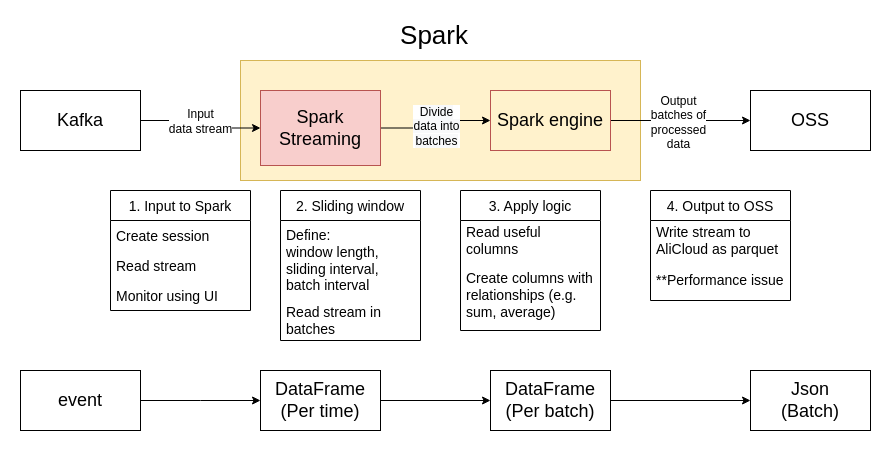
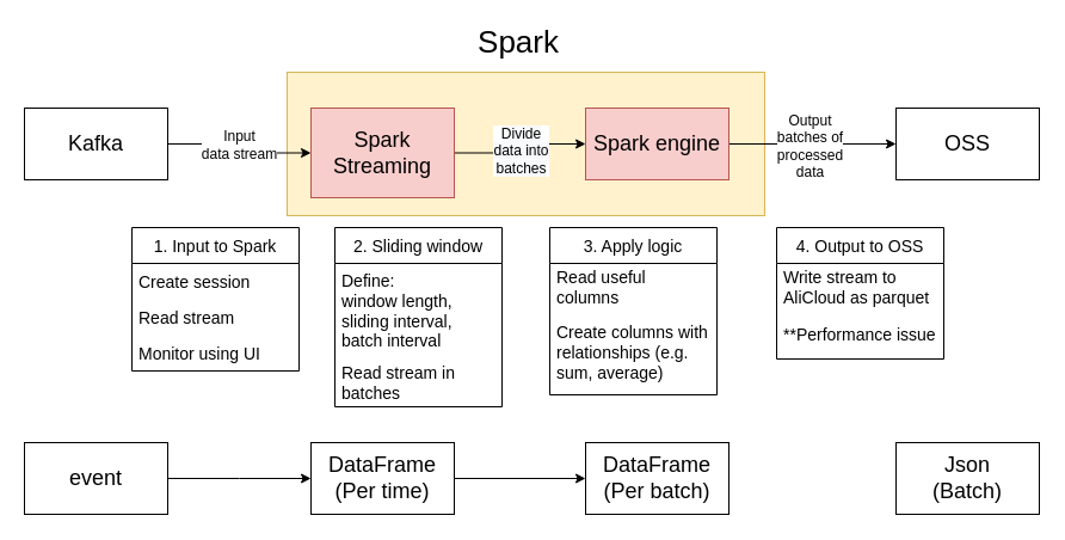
  <mxCell id="0" />
  <mxCell id="1" parent="0" />
  <mxCell id="2" value="" style="rounded=0;whiteSpace=wrap;html=1;fontSize=12;fillColor=#fff2cc;strokeColor=#d6b656;" vertex="1" parent="1"><mxGeometry x="240" width="400" height="120" as="geometry" y="60" /></mxCell>
  <mxCell id="3" style="edgeStyle=orthogonalEdgeStyle;rounded=0;orthogonalLoop=1;jettySize=auto;html=1;entryX=0;entryY=0.5;entryDx=0;entryDy=0;fontSize=18;exitX=1;exitY=0.5;exitDx=0;exitDy=0;" edge="1" parent="1" source="12" target="8"><mxGeometry relative="1" as="geometry"><mxPoint x="680" y="120" as="sourcePoint" /></mxGeometry></mxCell>
  <mxCell id="4" value="Output&lt;br&gt;batches of&lt;br&gt;processed&lt;br&gt;data" style="edgeLabel;html=1;align=center;verticalAlign=middle;resizable=0;points=[];fontSize=12;" vertex="1" connectable="0" parent="3"><mxGeometry x="-0.043" y="-1" relative="1" as="geometry"><mxPoint as="offset" /></mxGeometry></mxCell>
  <mxCell id="5" style="edgeStyle=orthogonalEdgeStyle;rounded=0;orthogonalLoop=1;jettySize=auto;html=1;fontSize=18;entryX=0;entryY=0.5;entryDx=0;entryDy=0;" edge="1" parent="1" source="7" target="11"><mxGeometry relative="1" as="geometry"><mxPoint x="220" y="120" as="targetPoint" /></mxGeometry></mxCell>
  <mxCell id="6" value="Input&lt;br&gt;data stream" style="edgeLabel;html=1;align=center;verticalAlign=middle;resizable=0;points=[];fontSize=12;" vertex="1" connectable="0" parent="5"><mxGeometry x="-0.071" relative="1" as="geometry"><mxPoint as="offset" /></mxGeometry></mxCell>
  <mxCell id="7" value="&lt;font style=&quot;font-size: 18px&quot;&gt;Kafka&lt;/font&gt;" style="rounded=0;whiteSpace=wrap;html=1;" vertex="1" parent="1"><mxGeometry x="20" y="90" width="120" height="60" as="geometry" /></mxCell>
  <mxCell id="8" value="OSS" style="rounded=0;whiteSpace=wrap;html=1;fontSize=18;" vertex="1" parent="1"><mxGeometry x="750" y="90" width="120" height="60" as="geometry" /></mxCell>
  <mxCell id="9" style="edgeStyle=orthogonalEdgeStyle;rounded=0;orthogonalLoop=1;jettySize=auto;html=1;exitX=1;exitY=0.5;exitDx=0;exitDy=0;entryX=0;entryY=0.5;entryDx=0;entryDy=0;fontSize=18;" edge="1" parent="1" source="11" target="12"><mxGeometry relative="1" as="geometry" /></mxCell>
  <mxCell id="10" value="&lt;span style=&quot;background-color: rgb(248 , 249 , 250)&quot;&gt;Divide&lt;/span&gt;&lt;br style=&quot;background-color: rgb(248 , 249 , 250)&quot;&gt;&lt;span style=&quot;background-color: rgb(248 , 249 , 250)&quot;&gt;data into&lt;/span&gt;&lt;br style=&quot;background-color: rgb(248 , 249 , 250)&quot;&gt;&lt;span style=&quot;background-color: rgb(248 , 249 , 250)&quot;&gt;batches&lt;/span&gt;" style="edgeLabel;html=1;align=center;verticalAlign=middle;resizable=0;points=[];fontSize=12;" vertex="1" connectable="0" parent="9"><mxGeometry x="-0.029" relative="1" as="geometry"><mxPoint as="offset" /></mxGeometry></mxCell>
  <mxCell id="11" value="Spark Streaming" style="rounded=0;whiteSpace=wrap;html=1;fontSize=18;fillColor=#f8cecc;strokeColor=#b85450;" vertex="1" parent="1"><mxGeometry x="260" y="90" width="120" height="75" as="geometry" /></mxCell>
- <mxCell id="12" value="Spark engine" style="rounded=0;whiteSpace=wrap;html=1;fontSize=18;fillColor=#fff2cc;strokeColor=#b85450;" vertex="1" parent="1"><mxGeometry x="490" y="90" width="120" height="60" as="geometry" /></mxCell>
+ <mxCell id="12" value="Spark engine" style="rounded=0;whiteSpace=wrap;html=1;fontSize=18;fillColor=#f8cecc;strokeColor=#b85450;" vertex="1" parent="1"><mxGeometry x="490" y="90" width="120" height="60" as="geometry" /></mxCell>
  <mxCell id="13" value="Spark" style="text;html=1;strokeColor=none;fillColor=none;align=center;verticalAlign=middle;whiteSpace=wrap;rounded=0;fontSize=26;" vertex="1" parent="1"><mxGeometry x="404" y="20" width="60" height="30" as="geometry" /></mxCell>
  <mxCell id="14" style="edgeStyle=orthogonalEdgeStyle;rounded=0;orthogonalLoop=1;jettySize=auto;html=1;exitX=1;exitY=0.5;exitDx=0;exitDy=0;entryX=0;entryY=0.5;entryDx=0;entryDy=0;fontSize=18;" edge="1" parent="1" source="15"><mxGeometry relative="1" as="geometry"><mxPoint x="260" y="400" as="targetPoint" /></mxGeometry></mxCell>
  <mxCell id="15" value="event" style="rounded=0;whiteSpace=wrap;html=1;fontSize=18;" vertex="1" parent="1"><mxGeometry x="20" y="370" width="120" height="60" as="geometry" /></mxCell>
- <mxCell id="16" style="edgeStyle=orthogonalEdgeStyle;rounded=0;orthogonalLoop=1;jettySize=auto;html=1;exitX=1;exitY=0.5;exitDx=0;exitDy=0;entryX=0;entryY=0.5;entryDx=0;entryDy=0;fontSize=18;" edge="1" parent="1" source="17" target="20"><mxGeometry relative="1" as="geometry" /></mxCell>
  <mxCell id="17" value="DataFrame&lt;br&gt;(Per batch)" style="rounded=0;whiteSpace=wrap;html=1;fontSize=18;" vertex="1" parent="1"><mxGeometry x="490" y="370" width="120" height="60" as="geometry" /></mxCell>
  <mxCell id="18" style="edgeStyle=orthogonalEdgeStyle;rounded=0;orthogonalLoop=1;jettySize=auto;html=1;exitX=1;exitY=0.5;exitDx=0;exitDy=0;entryX=0;entryY=0.5;entryDx=0;entryDy=0;fontSize=18;" edge="1" parent="1" source="19" target="17"><mxGeometry relative="1" as="geometry" /></mxCell>
  <mxCell id="19" value="DataFrame&lt;br&gt;(Per time)" style="rounded=0;whiteSpace=wrap;html=1;fontSize=18;" vertex="1" parent="1"><mxGeometry x="260" y="370" width="120" height="60" as="geometry" /></mxCell>
  <mxCell id="20" value="Json&lt;br&gt;(Batch)" style="rounded=0;whiteSpace=wrap;html=1;fontSize=18;" vertex="1" parent="1"><mxGeometry x="750" y="370" width="120" height="60" as="geometry" /></mxCell>
  <mxCell id="21" value="1. Input to Spark" style="swimlane;fontStyle=0;childLayout=stackLayout;horizontal=1;startSize=30;horizontalStack=0;resizeParent=1;resizeParentMax=0;resizeLast=0;collapsible=1;marginBottom=0;fontSize=14;" vertex="1" parent="1"><mxGeometry x="110" y="190" width="140" height="120" as="geometry" /></mxCell>
  <mxCell id="22" value="Create session" style="text;strokeColor=none;fillColor=none;align=left;verticalAlign=middle;spacingLeft=4;spacingRight=4;overflow=hidden;points=[[0,0.5],[1,0.5]];portConstraint=eastwest;rotatable=0;fontSize=14;" vertex="1" parent="21"><mxGeometry y="30" width="140" height="30" as="geometry" /></mxCell>
  <mxCell id="23" value="Read stream" style="text;strokeColor=none;fillColor=none;align=left;verticalAlign=middle;spacingLeft=4;spacingRight=4;overflow=hidden;points=[[0,0.5],[1,0.5]];portConstraint=eastwest;rotatable=0;fontSize=14;" vertex="1" parent="21"><mxGeometry y="60" width="140" height="30" as="geometry" /></mxCell>
  <mxCell id="24" value="Monitor using UI" style="text;strokeColor=none;fillColor=none;align=left;verticalAlign=middle;spacingLeft=4;spacingRight=4;overflow=hidden;points=[[0,0.5],[1,0.5]];portConstraint=eastwest;rotatable=0;fontSize=14;" vertex="1" parent="21"><mxGeometry y="90" width="140" height="30" as="geometry" /></mxCell>
  <mxCell id="25" value="2. Sliding window" style="swimlane;fontStyle=0;childLayout=stackLayout;horizontal=1;startSize=30;horizontalStack=0;resizeParent=1;resizeParentMax=0;resizeLast=0;collapsible=1;marginBottom=0;fontSize=14;" vertex="1" parent="1"><mxGeometry x="280" y="190" width="140" height="150" as="geometry" /></mxCell>
  <mxCell id="26" value="Define:&#10;window length, sliding interval, batch interval" style="text;strokeColor=none;fillColor=none;align=left;verticalAlign=middle;spacingLeft=4;spacingRight=4;overflow=hidden;points=[[0,0.5],[1,0.5]];portConstraint=eastwest;rotatable=0;fontSize=14;whiteSpace=wrap;" vertex="1" parent="25"><mxGeometry y="30" width="140" height="80" as="geometry" /></mxCell>
  <mxCell id="27" value="Read stream in batches" style="text;strokeColor=none;fillColor=none;align=left;verticalAlign=middle;spacingLeft=4;spacingRight=4;overflow=hidden;points=[[0,0.5],[1,0.5]];portConstraint=eastwest;rotatable=0;fontSize=14;whiteSpace=wrap;" vertex="1" parent="25"><mxGeometry y="110" width="140" height="40" as="geometry" /></mxCell>
  <mxCell id="28" value="3. Apply logic" style="swimlane;fontStyle=0;childLayout=stackLayout;horizontal=1;startSize=30;horizontalStack=0;resizeParent=1;resizeParentMax=0;resizeLast=0;collapsible=1;marginBottom=0;fontSize=14;" vertex="1" parent="1"><mxGeometry x="460" y="190" width="140" height="140" as="geometry" /></mxCell>
  <mxCell id="29" value="Read useful columns" style="text;strokeColor=none;fillColor=none;align=left;verticalAlign=middle;spacingLeft=4;spacingRight=4;overflow=hidden;points=[[0,0.5],[1,0.5]];portConstraint=eastwest;rotatable=0;fontSize=14;whiteSpace=wrap;" vertex="1" parent="28"><mxGeometry y="30" width="140" height="40" as="geometry" /></mxCell>
  <mxCell id="30" value="Create columns with relationships (e.g. sum, average)" style="text;strokeColor=none;fillColor=none;align=left;verticalAlign=middle;spacingLeft=4;spacingRight=4;overflow=hidden;points=[[0,0.5],[1,0.5]];portConstraint=eastwest;rotatable=0;fontSize=14;whiteSpace=wrap;" vertex="1" parent="28"><mxGeometry y="70" width="140" height="70" as="geometry" /></mxCell>
  <mxCell id="31" value="4. Output to OSS" style="swimlane;fontStyle=0;childLayout=stackLayout;horizontal=1;startSize=30;horizontalStack=0;resizeParent=1;resizeParentMax=0;resizeLast=0;collapsible=1;marginBottom=0;fontSize=14;" vertex="1" parent="1"><mxGeometry x="650" y="190" width="140" height="110" as="geometry" /></mxCell>
  <mxCell id="32" value="Write stream to AliCloud as parquet " style="text;strokeColor=none;fillColor=none;align=left;verticalAlign=middle;spacingLeft=4;spacingRight=4;overflow=hidden;points=[[0,0.5],[1,0.5]];portConstraint=eastwest;rotatable=0;fontSize=14;whiteSpace=wrap;" vertex="1" parent="31"><mxGeometry y="30" width="140" height="40" as="geometry" /></mxCell>
  <mxCell id="33" value="**Performance issue" style="text;strokeColor=none;fillColor=none;align=left;verticalAlign=middle;spacingLeft=4;spacingRight=4;overflow=hidden;points=[[0,0.5],[1,0.5]];portConstraint=eastwest;rotatable=0;fontSize=14;whiteSpace=wrap;" vertex="1" parent="31"><mxGeometry y="70" width="140" height="40" as="geometry" /></mxCell>
